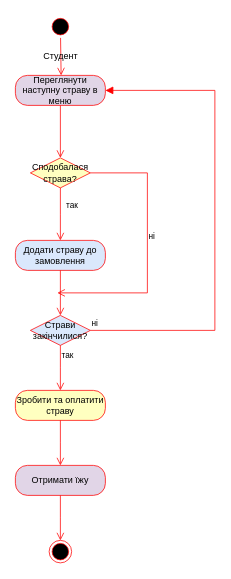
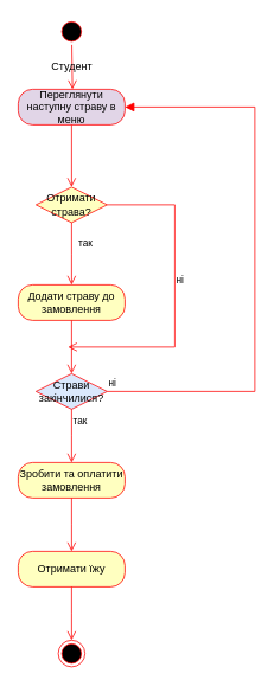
  <mxCell id="0" />
  <mxCell id="1" parent="0" />
  <mxCell id="2" value="" style="ellipse;html=1;shape=startState;fillColor=#000000;strokeColor=#ff0000;" vertex="1" parent="1"><mxGeometry x="65" y="20" width="30" height="30" as="geometry" /></mxCell>
  <mxCell id="3" value="" style="html=1;verticalAlign=bottom;endArrow=open;endSize=8;strokeColor=#ff0000;rounded=0;" edge="1" source="2" parent="1"><mxGeometry relative="1" as="geometry"><mxPoint x="81" y="100" as="targetPoint" /></mxGeometry></mxCell>
  <mxCell id="4" value="" style="ellipse;html=1;shape=endState;fillColor=#000000;strokeColor=#ff0000;" vertex="1" parent="1"><mxGeometry x="65" y="720" width="30" height="30" as="geometry" /></mxCell>
  <mxCell id="5" value="Переглянути наступну страву в меню" style="rounded=1;whiteSpace=wrap;html=1;arcSize=40;fontColor=#000000;fillColor=#e1d5e7;strokeColor=#ff0000;" vertex="1" parent="1"><mxGeometry x="20" y="100" width="120" height="40" as="geometry" /></mxCell>
  <mxCell id="6" value="" style="html=1;verticalAlign=bottom;endArrow=open;endSize=8;strokeColor=#ff0000;rounded=0;" edge="1" source="5" parent="1"><mxGeometry relative="1" as="geometry"><mxPoint x="80" y="210" as="targetPoint" /></mxGeometry></mxCell>
- <mxCell id="7" value="Сподобалася страва?" style="rhombus;whiteSpace=wrap;html=1;fontColor=#000000;fillColor=#ffffc0;strokeColor=#ff0000;" vertex="1" parent="1"><mxGeometry x="40" y="210" width="80" height="40" as="geometry" /></mxCell>
+ <mxCell id="7" value="Отримати страва?" style="rhombus;whiteSpace=wrap;html=1;fontColor=#000000;fillColor=#ffffc0;strokeColor=#ff0000;" vertex="1" parent="1"><mxGeometry x="40" y="210" width="80" height="40" as="geometry" /></mxCell>
  <mxCell id="8" value="ні" style="edgeStyle=orthogonalEdgeStyle;html=1;align=left;verticalAlign=bottom;endArrow=open;endSize=8;strokeColor=#ff0000;rounded=0;exitX=1;exitY=0.5;exitDx=0;exitDy=0;" edge="1" parent="1"><mxGeometry x="-0.047" relative="1" as="geometry"><mxPoint x="76" y="390" as="targetPoint" /><mxPoint x="120" y="230" as="sourcePoint" /><Array as="points"><mxPoint x="196" y="230" /><mxPoint x="196" y="390" /></Array><mxPoint as="offset" /></mxGeometry></mxCell>
  <mxCell id="9" value="так" style="edgeStyle=orthogonalEdgeStyle;html=1;align=left;verticalAlign=top;endArrow=open;endSize=8;strokeColor=#ff0000;rounded=0;" edge="1" source="7" parent="1"><mxGeometry x="-0.716" y="6" relative="1" as="geometry"><mxPoint x="80" y="320" as="targetPoint" /><mxPoint as="offset" /></mxGeometry></mxCell>
- <mxCell id="10" value="Додати страву до замовлення" style="rounded=1;whiteSpace=wrap;html=1;arcSize=40;fontColor=#000000;fillColor=#dae8fc;strokeColor=#ff0000;" vertex="1" parent="1"><mxGeometry x="20" y="320" width="120" height="40" as="geometry" /></mxCell>
+ <mxCell id="10" value="Додати страву до замовлення" style="rounded=1;whiteSpace=wrap;html=1;arcSize=40;fontColor=#000000;fillColor=#ffffc0;strokeColor=#ff0000;" vertex="1" parent="1"><mxGeometry x="20" y="320" width="120" height="40" as="geometry" /></mxCell>
  <mxCell id="11" value="" style="edgeStyle=orthogonalEdgeStyle;html=1;verticalAlign=bottom;endArrow=open;endSize=8;strokeColor=#ff0000;rounded=0;" edge="1" source="10" parent="1"><mxGeometry relative="1" as="geometry"><mxPoint x="80" y="420" as="targetPoint" /></mxGeometry></mxCell>
  <mxCell id="12" value="Страви закінчилися?" style="rhombus;whiteSpace=wrap;html=1;fontColor=#000000;fillColor=#dae8fc;strokeColor=#ff0000;" vertex="1" parent="1"><mxGeometry x="40" y="420" width="80" height="40" as="geometry" /></mxCell>
  <mxCell id="13" value="ні" style="edgeStyle=orthogonalEdgeStyle;html=1;align=left;verticalAlign=bottom;endArrow=block;endSize=8;strokeColor=#ff0000;rounded=0;entryX=1;entryY=0.5;entryDx=0;entryDy=0;" edge="1" source="12" parent="1" target="5"><mxGeometry x="-1" relative="1" as="geometry"><mxPoint x="266" y="100" as="targetPoint" /><Array as="points"><mxPoint x="286" y="440" /><mxPoint x="286" y="120" /></Array></mxGeometry></mxCell>
  <mxCell id="14" value="так" style="edgeStyle=orthogonalEdgeStyle;html=1;align=left;verticalAlign=top;endArrow=open;endSize=8;strokeColor=#ff0000;rounded=0;" edge="1" source="12" parent="1"><mxGeometry x="-1" relative="1" as="geometry"><mxPoint x="80" y="520" as="targetPoint" /></mxGeometry></mxCell>
- <mxCell id="15" value="Зробити та оплатити страву" style="rounded=1;whiteSpace=wrap;html=1;arcSize=40;fontColor=#000000;fillColor=#ffffc0;strokeColor=#ff0000;" vertex="1" parent="1"><mxGeometry x="20" y="520" width="120" height="40" as="geometry" /></mxCell>
+ <mxCell id="15" value="Зробити та оплатити замовлення" style="rounded=1;whiteSpace=wrap;html=1;arcSize=40;fontColor=#000000;fillColor=#ffffc0;strokeColor=#ff0000;" vertex="1" parent="1"><mxGeometry x="20" y="520" width="120" height="40" as="geometry" /></mxCell>
  <mxCell id="16" value="" style="edgeStyle=orthogonalEdgeStyle;html=1;verticalAlign=bottom;endArrow=open;endSize=8;strokeColor=#ff0000;rounded=0;" edge="1" source="15" parent="1"><mxGeometry relative="1" as="geometry"><mxPoint x="80" y="620" as="targetPoint" /></mxGeometry></mxCell>
- <mxCell id="17" value="Отримати їжу" style="rounded=1;whiteSpace=wrap;html=1;arcSize=40;fontColor=#000000;fillColor=#e1d5e7;strokeColor=#ff0000;" vertex="1" parent="1"><mxGeometry x="20" y="620" width="120" height="40" as="geometry" /></mxCell>
+ <mxCell id="17" value="Отримати їжу" style="rounded=1;whiteSpace=wrap;html=1;arcSize=40;fontColor=#000000;fillColor=#ffffc0;strokeColor=#ff0000;" vertex="1" parent="1"><mxGeometry x="20" y="620" width="120" height="40" as="geometry" /></mxCell>
  <mxCell id="18" value="" style="edgeStyle=orthogonalEdgeStyle;html=1;verticalAlign=bottom;endArrow=open;endSize=8;strokeColor=#ff0000;rounded=0;" edge="1" source="17" parent="1"><mxGeometry relative="1" as="geometry"><mxPoint x="80" y="720" as="targetPoint" /></mxGeometry></mxCell>
  <mxCell id="19" value="Студент" style="text;html=1;align=center;verticalAlign=middle;resizable=0;points=[];autosize=1;strokeColor=none;fillColor=none;" vertex="1" parent="1"><mxGeometry x="45" y="60" width="70" height="30" as="geometry" /></mxCell>
